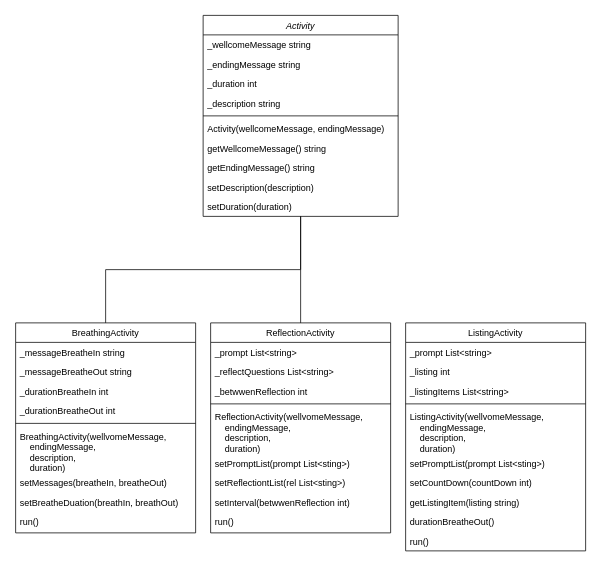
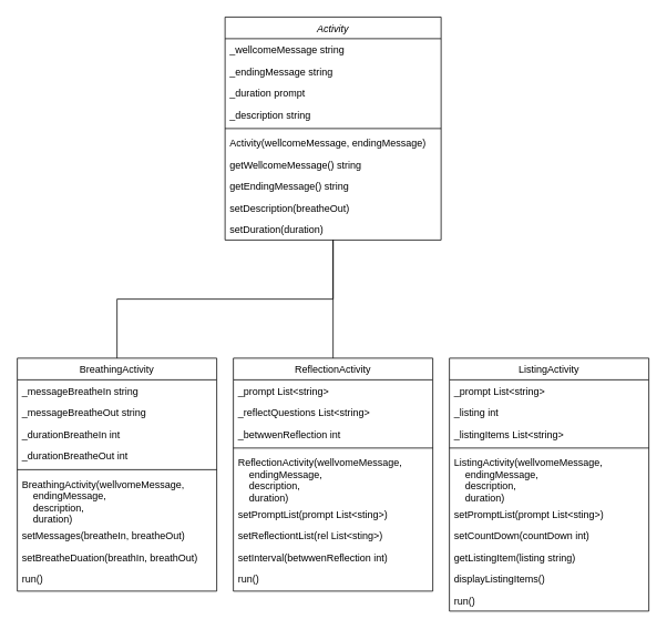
  <mxCell id="0" />
  <mxCell id="1" parent="0" />
  <mxCell id="2" value="Activity" style="swimlane;fontStyle=2;align=center;verticalAlign=top;childLayout=stackLayout;horizontal=1;startSize=26;horizontalStack=0;resizeParent=1;resizeLast=0;collapsible=1;marginBottom=0;rounded=0;shadow=0;strokeWidth=1;" parent="1" vertex="1"><mxGeometry x="270" y="20" width="260" height="268" as="geometry"><mxRectangle x="230" y="140" width="160" height="26" as="alternateBounds" /></mxGeometry></mxCell>
  <mxCell id="3" value="_wellcomeMessage string" style="text;align=left;verticalAlign=top;spacingLeft=4;spacingRight=4;overflow=hidden;rotatable=0;points=[[0,0.5],[1,0.5]];portConstraint=eastwest;" parent="2" vertex="1"><mxGeometry y="26" width="260" height="26" as="geometry" /></mxCell>
  <mxCell id="4" value="_endingMessage string" style="text;align=left;verticalAlign=top;spacingLeft=4;spacingRight=4;overflow=hidden;rotatable=0;points=[[0,0.5],[1,0.5]];portConstraint=eastwest;rounded=0;shadow=0;html=0;" parent="2" vertex="1"><mxGeometry y="52" width="260" height="26" as="geometry" /></mxCell>
- <mxCell id="5" value="_duration int" style="text;align=left;verticalAlign=top;spacingLeft=4;spacingRight=4;overflow=hidden;rotatable=0;points=[[0,0.5],[1,0.5]];portConstraint=eastwest;rounded=0;shadow=0;html=0;" vertex="1" parent="2"><mxGeometry y="78" width="260" height="26" as="geometry" /></mxCell>
+ <mxCell id="5" value="_duration prompt" style="text;align=left;verticalAlign=top;spacingLeft=4;spacingRight=4;overflow=hidden;rotatable=0;points=[[0,0.5],[1,0.5]];portConstraint=eastwest;rounded=0;shadow=0;html=0;" vertex="1" parent="2"><mxGeometry y="78" width="260" height="26" as="geometry" /></mxCell>
  <mxCell id="6" value="_description string" style="text;align=left;verticalAlign=top;spacingLeft=4;spacingRight=4;overflow=hidden;rotatable=0;points=[[0,0.5],[1,0.5]];portConstraint=eastwest;rounded=0;shadow=0;html=0;" vertex="1" parent="2"><mxGeometry y="104" width="260" height="26" as="geometry" /></mxCell>
  <mxCell id="7" value="" style="line;html=1;strokeWidth=1;align=left;verticalAlign=middle;spacingTop=-1;spacingLeft=3;spacingRight=3;rotatable=0;labelPosition=right;points=[];portConstraint=eastwest;" parent="2" vertex="1"><mxGeometry y="130" width="260" height="8" as="geometry" /></mxCell>
  <mxCell id="8" value="Activity(wellcomeMessage, endingMessage)" style="text;align=left;verticalAlign=top;spacingLeft=4;spacingRight=4;overflow=hidden;rotatable=0;points=[[0,0.5],[1,0.5]];portConstraint=eastwest;" parent="2" vertex="1"><mxGeometry y="138" width="260" height="26" as="geometry" /></mxCell>
  <mxCell id="9" value="getWellcomeMessage() string" style="text;align=left;verticalAlign=top;spacingLeft=4;spacingRight=4;overflow=hidden;rotatable=0;points=[[0,0.5],[1,0.5]];portConstraint=eastwest;" vertex="1" parent="2"><mxGeometry y="164" width="260" height="26" as="geometry" /></mxCell>
  <mxCell id="10" value="getEndingMessage() string" style="text;align=left;verticalAlign=top;spacingLeft=4;spacingRight=4;overflow=hidden;rotatable=0;points=[[0,0.5],[1,0.5]];portConstraint=eastwest;" vertex="1" parent="2"><mxGeometry y="190" width="260" height="26" as="geometry" /></mxCell>
- <mxCell id="11" value="setDescription(description)" style="text;align=left;verticalAlign=top;spacingLeft=4;spacingRight=4;overflow=hidden;rotatable=0;points=[[0,0.5],[1,0.5]];portConstraint=eastwest;" parent="2" vertex="1"><mxGeometry y="216" width="260" height="26" as="geometry" /></mxCell>
+ <mxCell id="11" value="setDescription(breatheOut)" style="text;align=left;verticalAlign=top;spacingLeft=4;spacingRight=4;overflow=hidden;rotatable=0;points=[[0,0.5],[1,0.5]];portConstraint=eastwest;" parent="2" vertex="1"><mxGeometry y="216" width="260" height="26" as="geometry" /></mxCell>
  <mxCell id="12" value="setDuration(duration)" style="text;align=left;verticalAlign=top;spacingLeft=4;spacingRight=4;overflow=hidden;rotatable=0;points=[[0,0.5],[1,0.5]];portConstraint=eastwest;" vertex="1" parent="2"><mxGeometry y="242" width="260" height="26" as="geometry" /></mxCell>
  <mxCell id="13" value="BreathingActivity" style="swimlane;fontStyle=0;align=center;verticalAlign=top;childLayout=stackLayout;horizontal=1;startSize=26;horizontalStack=0;resizeParent=1;resizeLast=0;collapsible=1;marginBottom=0;rounded=0;shadow=0;strokeWidth=1;" parent="1" vertex="1"><mxGeometry x="20" y="430" width="240" height="280" as="geometry"><mxRectangle x="130" y="380" width="160" height="26" as="alternateBounds" /></mxGeometry></mxCell>
  <mxCell id="14" value="_messageBreatheIn string" style="text;align=left;verticalAlign=top;spacingLeft=4;spacingRight=4;overflow=hidden;rotatable=0;points=[[0,0.5],[1,0.5]];portConstraint=eastwest;" parent="13" vertex="1"><mxGeometry y="26" width="240" height="26" as="geometry" /></mxCell>
  <mxCell id="15" value="_messageBreatheOut string" style="text;align=left;verticalAlign=top;spacingLeft=4;spacingRight=4;overflow=hidden;rotatable=0;points=[[0,0.5],[1,0.5]];portConstraint=eastwest;" vertex="1" parent="13"><mxGeometry y="52" width="240" height="26" as="geometry" /></mxCell>
  <mxCell id="16" value="_durationBreatheIn int" style="text;align=left;verticalAlign=top;spacingLeft=4;spacingRight=4;overflow=hidden;rotatable=0;points=[[0,0.5],[1,0.5]];portConstraint=eastwest;" vertex="1" parent="13"><mxGeometry y="78" width="240" height="26" as="geometry" /></mxCell>
  <mxCell id="17" value="_durationBreatheOut int" style="text;align=left;verticalAlign=top;spacingLeft=4;spacingRight=4;overflow=hidden;rotatable=0;points=[[0,0.5],[1,0.5]];portConstraint=eastwest;" vertex="1" parent="13"><mxGeometry y="104" width="240" height="26" as="geometry" /></mxCell>
  <mxCell id="18" value="" style="line;html=1;strokeWidth=1;align=left;verticalAlign=middle;spacingTop=-1;spacingLeft=3;spacingRight=3;rotatable=0;labelPosition=right;points=[];portConstraint=eastwest;" parent="13" vertex="1"><mxGeometry y="130" width="240" height="8" as="geometry" /></mxCell>
  <mxCell id="19" value="BreathingActivity(wellvomeMessage,&#10;    endingMessage,&#10;    description,&#10;    duration)" style="text;align=left;verticalAlign=top;spacingLeft=4;spacingRight=4;overflow=hidden;rotatable=0;points=[[0,0.5],[1,0.5]];portConstraint=eastwest;" vertex="1" parent="13"><mxGeometry y="138" width="240" height="62" as="geometry" /></mxCell>
  <mxCell id="20" value="setMessages(breatheIn, breatheOut)" style="text;align=left;verticalAlign=top;spacingLeft=4;spacingRight=4;overflow=hidden;rotatable=0;points=[[0,0.5],[1,0.5]];portConstraint=eastwest;" vertex="1" parent="13"><mxGeometry y="200" width="240" height="26" as="geometry" /></mxCell>
  <mxCell id="21" value="setBreatheDuation(breathIn, breathOut)" style="text;align=left;verticalAlign=top;spacingLeft=4;spacingRight=4;overflow=hidden;rotatable=0;points=[[0,0.5],[1,0.5]];portConstraint=eastwest;" vertex="1" parent="13"><mxGeometry y="226" width="240" height="26" as="geometry" /></mxCell>
  <mxCell id="22" value="run()" style="text;align=left;verticalAlign=top;spacingLeft=4;spacingRight=4;overflow=hidden;rotatable=0;points=[[0,0.5],[1,0.5]];portConstraint=eastwest;" vertex="1" parent="13"><mxGeometry y="252" width="240" height="26" as="geometry" /></mxCell>
  <mxCell id="23" value="" style="endArrow=none;endSize=10;endFill=0;shadow=0;strokeWidth=1;rounded=0;edgeStyle=elbowEdgeStyle;elbow=vertical;" parent="1" source="13" target="2" edge="1"><mxGeometry width="160" relative="1" as="geometry"><mxPoint x="170" y="143" as="sourcePoint" /><mxPoint x="170" y="143" as="targetPoint" /></mxGeometry></mxCell>
  <mxCell id="24" value="" style="endArrow=none;endSize=10;endFill=0;shadow=0;strokeWidth=1;rounded=0;edgeStyle=elbowEdgeStyle;elbow=vertical;exitX=0.5;exitY=0;exitDx=0;exitDy=0;" parent="1" source="25" target="12" edge="1"><mxGeometry width="160" relative="1" as="geometry"><mxPoint x="490" y="510" as="sourcePoint" /><mxPoint x="180" y="340" as="targetPoint" /></mxGeometry></mxCell>
  <mxCell id="25" value="ReflectionActivity" style="swimlane;fontStyle=0;align=center;verticalAlign=top;childLayout=stackLayout;horizontal=1;startSize=26;horizontalStack=0;resizeParent=1;resizeLast=0;collapsible=1;marginBottom=0;rounded=0;shadow=0;strokeWidth=1;" vertex="1" parent="1"><mxGeometry x="280" y="430" width="240" height="280" as="geometry"><mxRectangle x="130" y="380" width="160" height="26" as="alternateBounds" /></mxGeometry></mxCell>
  <mxCell id="26" value="_prompt List&lt;string&gt;" style="text;align=left;verticalAlign=top;spacingLeft=4;spacingRight=4;overflow=hidden;rotatable=0;points=[[0,0.5],[1,0.5]];portConstraint=eastwest;" vertex="1" parent="25"><mxGeometry y="26" width="240" height="26" as="geometry" /></mxCell>
  <mxCell id="27" value="_reflectQuestions List&lt;string&gt;" style="text;align=left;verticalAlign=top;spacingLeft=4;spacingRight=4;overflow=hidden;rotatable=0;points=[[0,0.5],[1,0.5]];portConstraint=eastwest;" vertex="1" parent="25"><mxGeometry y="52" width="240" height="26" as="geometry" /></mxCell>
  <mxCell id="28" value="_betwwenReflection int" style="text;align=left;verticalAlign=top;spacingLeft=4;spacingRight=4;overflow=hidden;rotatable=0;points=[[0,0.5],[1,0.5]];portConstraint=eastwest;" vertex="1" parent="25"><mxGeometry y="78" width="240" height="26" as="geometry" /></mxCell>
  <mxCell id="29" value="" style="line;html=1;strokeWidth=1;align=left;verticalAlign=middle;spacingTop=-1;spacingLeft=3;spacingRight=3;rotatable=0;labelPosition=right;points=[];portConstraint=eastwest;" vertex="1" parent="25"><mxGeometry y="104" width="240" height="8" as="geometry" /></mxCell>
  <mxCell id="30" value="ReflectionActivity(wellvomeMessage,&#10;    endingMessage,&#10;    description,&#10;    duration)" style="text;align=left;verticalAlign=top;spacingLeft=4;spacingRight=4;overflow=hidden;rotatable=0;points=[[0,0.5],[1,0.5]];portConstraint=eastwest;" vertex="1" parent="25"><mxGeometry y="112" width="240" height="62" as="geometry" /></mxCell>
  <mxCell id="31" value="setPromptList(prompt List&lt;sting&gt;)" style="text;align=left;verticalAlign=top;spacingLeft=4;spacingRight=4;overflow=hidden;rotatable=0;points=[[0,0.5],[1,0.5]];portConstraint=eastwest;" vertex="1" parent="25"><mxGeometry y="174" width="240" height="26" as="geometry" /></mxCell>
  <mxCell id="32" value="setReflectiontList(rel List&lt;sting&gt;)" style="text;align=left;verticalAlign=top;spacingLeft=4;spacingRight=4;overflow=hidden;rotatable=0;points=[[0,0.5],[1,0.5]];portConstraint=eastwest;" vertex="1" parent="25"><mxGeometry y="200" width="240" height="26" as="geometry" /></mxCell>
  <mxCell id="33" value="setInterval(betwwenReflection int)" style="text;align=left;verticalAlign=top;spacingLeft=4;spacingRight=4;overflow=hidden;rotatable=0;points=[[0,0.5],[1,0.5]];portConstraint=eastwest;" vertex="1" parent="25"><mxGeometry y="226" width="240" height="26" as="geometry" /></mxCell>
  <mxCell id="34" value="run()" style="text;align=left;verticalAlign=top;spacingLeft=4;spacingRight=4;overflow=hidden;rotatable=0;points=[[0,0.5],[1,0.5]];portConstraint=eastwest;" vertex="1" parent="25"><mxGeometry y="252" width="240" height="26" as="geometry" /></mxCell>
  <mxCell id="35" value="ListingActivity" style="swimlane;fontStyle=0;align=center;verticalAlign=top;childLayout=stackLayout;horizontal=1;startSize=26;horizontalStack=0;resizeParent=1;resizeLast=0;collapsible=1;marginBottom=0;rounded=0;shadow=0;strokeWidth=1;" vertex="1" parent="1"><mxGeometry x="540" y="430" width="240" height="304" as="geometry"><mxRectangle x="130" y="380" width="160" height="26" as="alternateBounds" /></mxGeometry></mxCell>
  <mxCell id="36" value="_prompt List&lt;string&gt;" style="text;align=left;verticalAlign=top;spacingLeft=4;spacingRight=4;overflow=hidden;rotatable=0;points=[[0,0.5],[1,0.5]];portConstraint=eastwest;" vertex="1" parent="35"><mxGeometry y="26" width="240" height="26" as="geometry" /></mxCell>
  <mxCell id="37" value="_listing int" style="text;align=left;verticalAlign=top;spacingLeft=4;spacingRight=4;overflow=hidden;rotatable=0;points=[[0,0.5],[1,0.5]];portConstraint=eastwest;" vertex="1" parent="35"><mxGeometry y="52" width="240" height="26" as="geometry" /></mxCell>
  <mxCell id="38" value="_listingItems List&lt;string&gt;" style="text;align=left;verticalAlign=top;spacingLeft=4;spacingRight=4;overflow=hidden;rotatable=0;points=[[0,0.5],[1,0.5]];portConstraint=eastwest;" vertex="1" parent="35"><mxGeometry y="78" width="240" height="26" as="geometry" /></mxCell>
  <mxCell id="39" value="" style="line;html=1;strokeWidth=1;align=left;verticalAlign=middle;spacingTop=-1;spacingLeft=3;spacingRight=3;rotatable=0;labelPosition=right;points=[];portConstraint=eastwest;" vertex="1" parent="35"><mxGeometry y="104" width="240" height="8" as="geometry" /></mxCell>
  <mxCell id="40" value="ListingActivity(wellvomeMessage,&#10;    endingMessage,&#10;    description,&#10;    duration)" style="text;align=left;verticalAlign=top;spacingLeft=4;spacingRight=4;overflow=hidden;rotatable=0;points=[[0,0.5],[1,0.5]];portConstraint=eastwest;" vertex="1" parent="35"><mxGeometry y="112" width="240" height="62" as="geometry" /></mxCell>
  <mxCell id="41" value="setPromptList(prompt List&lt;sting&gt;)" style="text;align=left;verticalAlign=top;spacingLeft=4;spacingRight=4;overflow=hidden;rotatable=0;points=[[0,0.5],[1,0.5]];portConstraint=eastwest;" vertex="1" parent="35"><mxGeometry y="174" width="240" height="26" as="geometry" /></mxCell>
  <mxCell id="42" value="setCountDown(countDown int)" style="text;align=left;verticalAlign=top;spacingLeft=4;spacingRight=4;overflow=hidden;rotatable=0;points=[[0,0.5],[1,0.5]];portConstraint=eastwest;" vertex="1" parent="35"><mxGeometry y="200" width="240" height="26" as="geometry" /></mxCell>
  <mxCell id="43" value="getListingItem(listing string)" style="text;align=left;verticalAlign=top;spacingLeft=4;spacingRight=4;overflow=hidden;rotatable=0;points=[[0,0.5],[1,0.5]];portConstraint=eastwest;" vertex="1" parent="35"><mxGeometry y="226" width="240" height="26" as="geometry" /></mxCell>
- <mxCell id="44" value="durationBreatheOut()" style="text;align=left;verticalAlign=top;spacingLeft=4;spacingRight=4;overflow=hidden;rotatable=0;points=[[0,0.5],[1,0.5]];portConstraint=eastwest;" vertex="1" parent="35"><mxGeometry y="252" width="240" height="26" as="geometry" /></mxCell>
+ <mxCell id="44" value="displayListingItems()" style="text;align=left;verticalAlign=top;spacingLeft=4;spacingRight=4;overflow=hidden;rotatable=0;points=[[0,0.5],[1,0.5]];portConstraint=eastwest;" vertex="1" parent="35"><mxGeometry y="252" width="240" height="26" as="geometry" /></mxCell>
  <mxCell id="45" value="run()" style="text;align=left;verticalAlign=top;spacingLeft=4;spacingRight=4;overflow=hidden;rotatable=0;points=[[0,0.5],[1,0.5]];portConstraint=eastwest;" vertex="1" parent="35"><mxGeometry y="278" width="240" height="26" as="geometry" /></mxCell>
